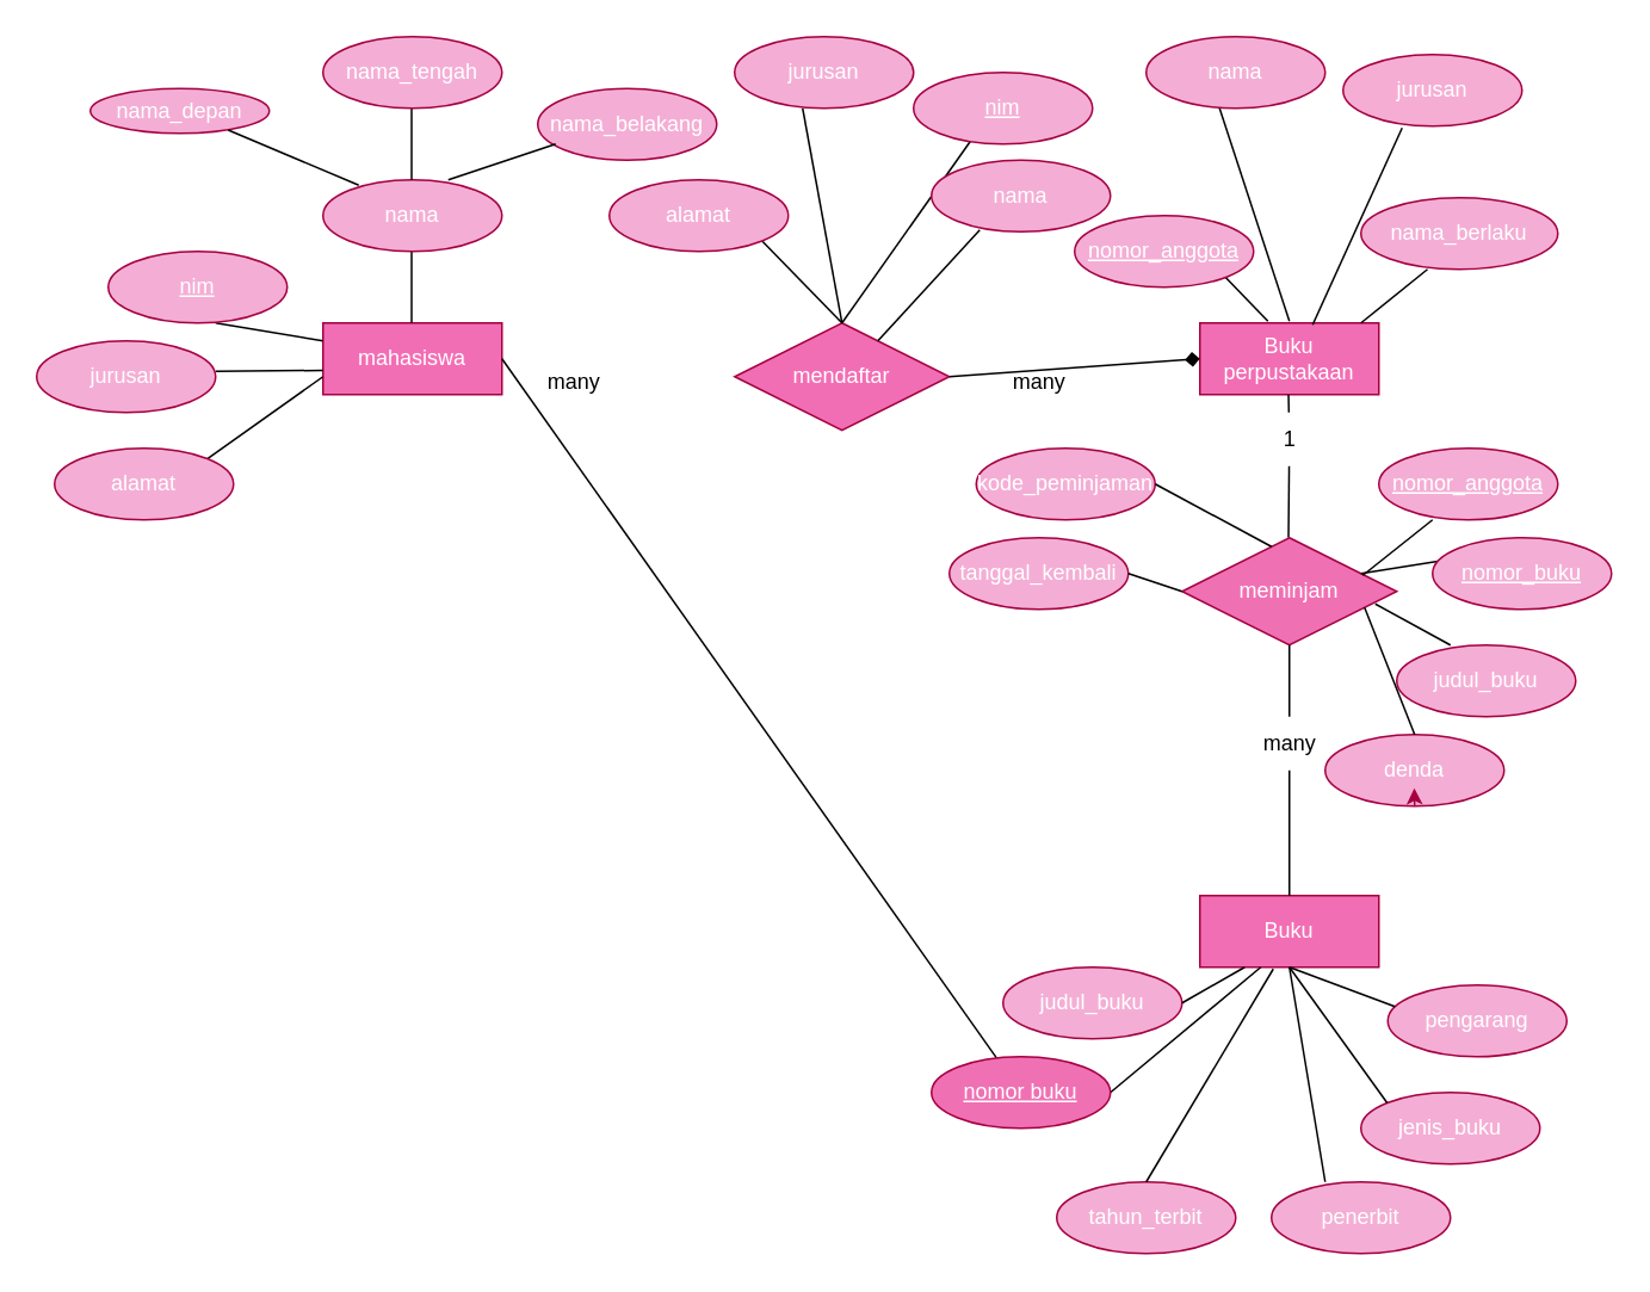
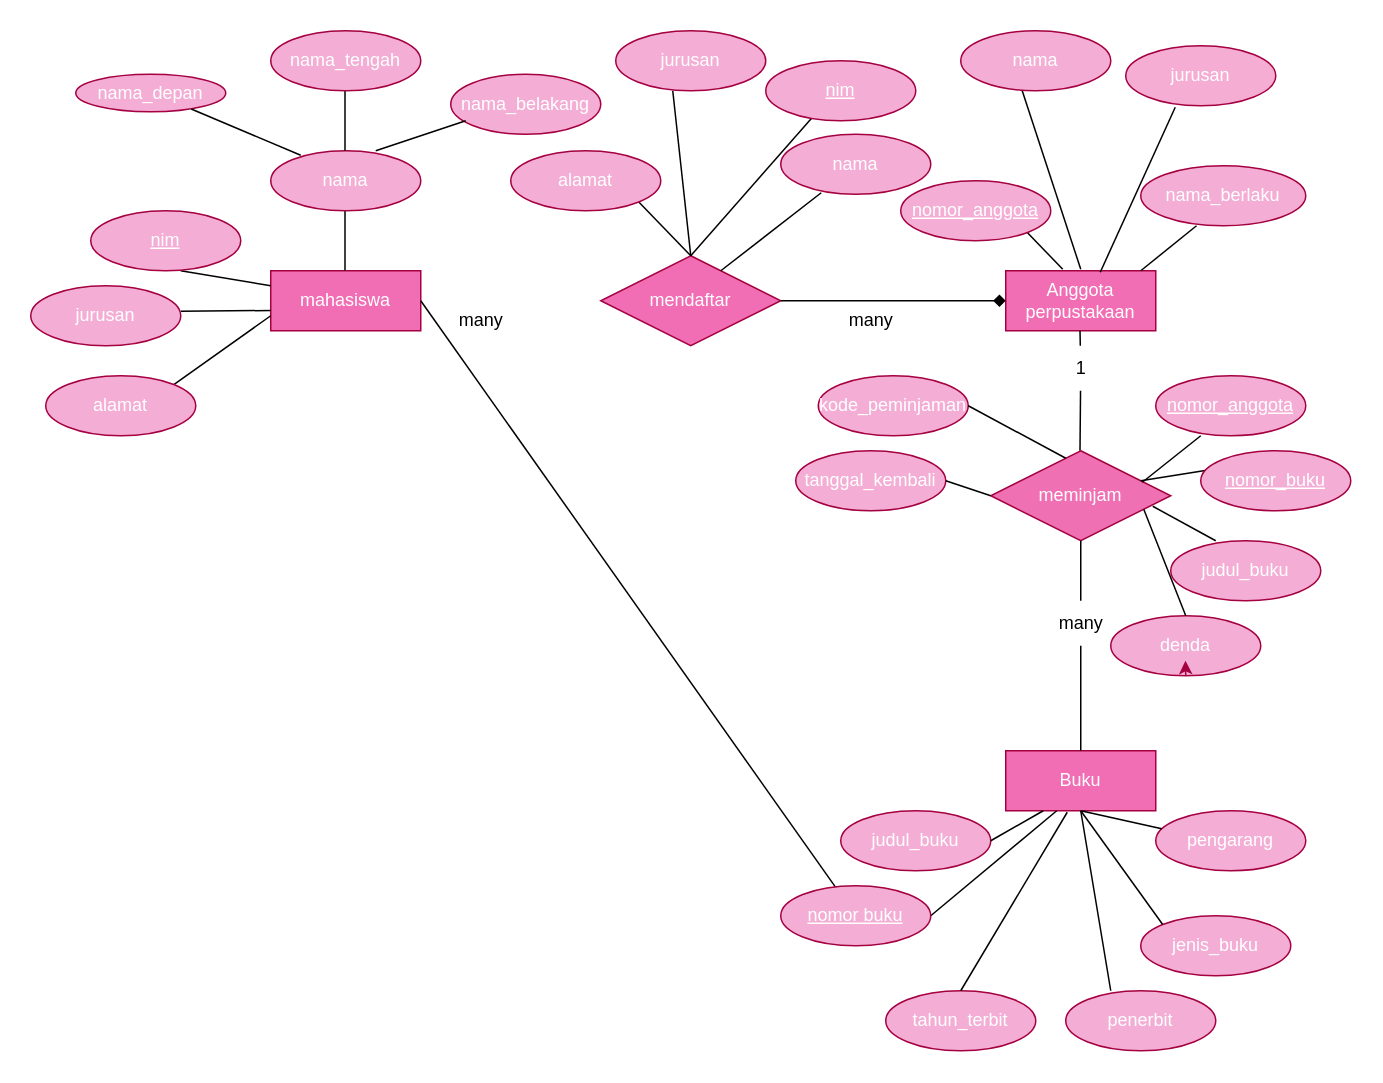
  <mxCell id="0" />
  <mxCell id="1" parent="0" />
  <mxCell id="2" value="mahasiswa" style="whiteSpace=wrap;html=1;align=center;fillColor=#f26eb4;fontColor=#ffffff;strokeColor=#A50040;" vertex="1" parent="1"><mxGeometry x="180" y="180" width="100" height="40" as="geometry" /></mxCell>
- <mxCell id="3" value="Buku perpustakaan" style="whiteSpace=wrap;html=1;align=center;fillColor=#f26eb4;strokeColor=#A50040;fontColor=#ffffff;" vertex="1" parent="1"><mxGeometry x="670" y="180" width="100" height="40" as="geometry" /></mxCell>
- <mxCell id="4" value="mendaftar" style="shape=rhombus;perimeter=rhombusPerimeter;whiteSpace=wrap;html=1;align=center;fillColor=#f26eb4;fontColor=#ffffff;strokeColor=#A50040;" vertex="1" parent="1"><mxGeometry x="410" y="180" width="120" height="60" as="geometry" /></mxCell>
+ <mxCell id="3" value="Anggota perpustakaan" style="whiteSpace=wrap;html=1;align=center;fillColor=#f26eb4;strokeColor=#A50040;fontColor=#ffffff;" vertex="1" parent="1"><mxGeometry x="670" y="180" width="100" height="40" as="geometry" /></mxCell>
+ <mxCell id="4" value="mendaftar" style="shape=rhombus;perimeter=rhombusPerimeter;whiteSpace=wrap;html=1;align=center;fillColor=#f26eb4;fontColor=#ffffff;strokeColor=#A50040;" vertex="1" parent="1"><mxGeometry x="400" y="170" width="120" height="60" as="geometry" /></mxCell>
  <mxCell id="5" value="" style="endArrow=diamond;html=1;rounded=0;exitX=1;exitY=0.5;exitDx=0;exitDy=0;entryX=0;entryY=0.5;entryDx=0;entryDy=0;" edge="1" parent="1" source="4" target="3"><mxGeometry relative="1" as="geometry"><mxPoint x="470" y="199.5" as="sourcePoint" /><mxPoint x="630" y="199.5" as="targetPoint" /></mxGeometry></mxCell>
  <mxCell id="6" value="" style="endArrow=none;html=1;rounded=0;exitX=1;exitY=0.5;exitDx=0;exitDy=0;" edge="1" parent="1" source="2" target="59"><mxGeometry relative="1" as="geometry"><mxPoint x="240" y="200" as="sourcePoint" /><mxPoint x="380" y="200" as="targetPoint" /></mxGeometry></mxCell>
  <mxCell id="7" value="" style="endArrow=none;html=1;rounded=0;" edge="1" parent="1"><mxGeometry relative="1" as="geometry"><mxPoint x="229.5" y="180" as="sourcePoint" /><mxPoint x="229.5" y="140" as="targetPoint" /></mxGeometry></mxCell>
  <mxCell id="8" value="nama" style="ellipse;whiteSpace=wrap;html=1;align=center;fillColor=#f4aed5;strokeColor=#A50040;fontColor=#ffffff;" vertex="1" parent="1"><mxGeometry x="180" y="100" width="100" height="40" as="geometry" /></mxCell>
  <mxCell id="9" value="" style="endArrow=none;html=1;rounded=0;" edge="1" parent="1"><mxGeometry relative="1" as="geometry"><mxPoint x="229.5" y="60" as="sourcePoint" /><mxPoint x="229.5" y="100" as="targetPoint" /><Array as="points"><mxPoint x="229.5" y="90" /></Array></mxGeometry></mxCell>
  <mxCell id="10" value="nama_tengah" style="ellipse;whiteSpace=wrap;html=1;align=center;fillColor=#f4aed5;fontColor=#ffffff;strokeColor=#A50040;" vertex="1" parent="1"><mxGeometry x="180" y="20" width="100" height="40" as="geometry" /></mxCell>
  <mxCell id="11" value="nama_belakang" style="ellipse;whiteSpace=wrap;html=1;align=center;fillColor=#f4aed5;fontColor=#ffffff;strokeColor=#A50040;" vertex="1" parent="1"><mxGeometry x="300" y="49" width="100" height="40" as="geometry" /></mxCell>
  <mxCell id="12" value="nama_depan" style="ellipse;whiteSpace=wrap;html=1;align=center;fillColor=#f4aed5;fontColor=#ffffff;strokeColor=#A50040;" vertex="1" parent="1"><mxGeometry x="50" y="49" width="100" height="25" as="geometry" /></mxCell>
  <mxCell id="13" value="" style="endArrow=none;html=1;rounded=0;" edge="1" parent="1"><mxGeometry relative="1" as="geometry"><mxPoint x="250" y="100" as="sourcePoint" /><mxPoint x="310" y="80" as="targetPoint" /></mxGeometry></mxCell>
  <mxCell id="14" value="" style="endArrow=none;html=1;rounded=0;exitX=0.77;exitY=0.925;exitDx=0;exitDy=0;exitPerimeter=0;" edge="1" parent="1" source="12"><mxGeometry relative="1" as="geometry"><mxPoint x="110" y="83" as="sourcePoint" /><mxPoint x="200" y="103" as="targetPoint" /></mxGeometry></mxCell>
  <mxCell id="15" value="" style="endArrow=none;html=1;rounded=0;entryX=0;entryY=0.25;entryDx=0;entryDy=0;" edge="1" parent="1" target="2"><mxGeometry relative="1" as="geometry"><mxPoint x="120" y="180" as="sourcePoint" /><mxPoint x="280" y="180" as="targetPoint" /></mxGeometry></mxCell>
  <mxCell id="16" value="" style="endArrow=none;html=1;rounded=0;" edge="1" parent="1"><mxGeometry relative="1" as="geometry"><mxPoint x="120" y="207" as="sourcePoint" /><mxPoint x="180" y="206.5" as="targetPoint" /></mxGeometry></mxCell>
  <mxCell id="17" value="jurusan" style="ellipse;whiteSpace=wrap;html=1;align=center;fillColor=#f4aed5;strokeColor=#A50040;fontColor=#ffffff;" vertex="1" parent="1"><mxGeometry y="190" width="100" height="40" as="geometry" x="20" /></mxCell>
  <mxCell id="18" value="" style="endArrow=none;html=1;rounded=0;entryX=0;entryY=0.75;entryDx=0;entryDy=0;exitX=1;exitY=0;exitDx=0;exitDy=0;" edge="1" parent="1" source="19" target="2"><mxGeometry relative="1" as="geometry"><mxPoint x="120" y="250" as="sourcePoint" /><mxPoint x="260" y="250" as="targetPoint" /></mxGeometry></mxCell>
  <mxCell id="19" value="alamat" style="ellipse;whiteSpace=wrap;html=1;align=center;fillColor=#f4aed5;strokeColor=#A50040;fontColor=#ffffff;" vertex="1" parent="1"><mxGeometry x="30" y="250" width="100" height="40" as="geometry" /></mxCell>
  <mxCell id="20" value="" style="endArrow=none;html=1;rounded=0;exitX=0.5;exitY=0;exitDx=0;exitDy=0;entryX=0.37;entryY=1.025;entryDx=0;entryDy=0;entryPerimeter=0;" edge="1" parent="1" source="4"><mxGeometry relative="1" as="geometry"><mxPoint x="445" y="170" as="sourcePoint" /><mxPoint x="547" y="71" as="targetPoint" /></mxGeometry></mxCell>
  <mxCell id="21" value="" style="endArrow=none;html=1;rounded=0;entryX=0.5;entryY=0;entryDx=0;entryDy=0;exitX=0.38;exitY=1;exitDx=0;exitDy=0;exitPerimeter=0;" edge="1" parent="1" source="22" target="4"><mxGeometry relative="1" as="geometry"><mxPoint x="430" y="90" as="sourcePoint" /><mxPoint x="500" y="240" as="targetPoint" /></mxGeometry></mxCell>
  <mxCell id="22" value="jurusan" style="ellipse;whiteSpace=wrap;html=1;align=center;fillColor=#f4aed5;strokeColor=#A50040;fontColor=#ffffff;" vertex="1" parent="1"><mxGeometry x="410" y="20" width="100" height="40" as="geometry" /></mxCell>
  <mxCell id="23" value="nama" style="ellipse;whiteSpace=wrap;html=1;align=center;fillColor=#f4aed5;strokeColor=#A50040;fontColor=#ffffff;" vertex="1" parent="1"><mxGeometry x="520" y="89" width="100" height="40" as="geometry" /></mxCell>
  <mxCell id="24" value="" style="endArrow=none;html=1;rounded=0;entryX=0.5;entryY=0;entryDx=0;entryDy=0;exitX=1;exitY=1;exitDx=0;exitDy=0;" edge="1" parent="1" source="25" target="4"><mxGeometry relative="1" as="geometry"><mxPoint x="400" y="130" as="sourcePoint" /><mxPoint x="550" y="170" as="targetPoint" /></mxGeometry></mxCell>
  <mxCell id="25" value="alamat" style="ellipse;whiteSpace=wrap;html=1;align=center;fillColor=#f4aed5;strokeColor=#A50040;fontColor=#ffffff;" vertex="1" parent="1"><mxGeometry x="340" y="100" width="100" height="40" as="geometry" /></mxCell>
  <mxCell id="26" value="" style="endArrow=none;html=1;rounded=0;entryX=0.5;entryY=1;entryDx=0;entryDy=0;" edge="1" parent="1"><mxGeometry relative="1" as="geometry"><mxPoint x="733" y="181" as="sourcePoint" /><mxPoint x="783" y="71" as="targetPoint" /></mxGeometry></mxCell>
  <mxCell id="27" value="jurusan" style="ellipse;whiteSpace=wrap;html=1;align=center;fillColor=#f5add3;strokeColor=#A50040;fontColor=#ffffff;" vertex="1" parent="1"><mxGeometry x="750" y="30" width="100" height="40" as="geometry" /></mxCell>
  <mxCell id="28" value="" style="endArrow=none;html=1;rounded=0;exitX=0.4;exitY=0.925;exitDx=0;exitDy=0;exitPerimeter=0;" edge="1" parent="1" source="29"><mxGeometry relative="1" as="geometry"><mxPoint x="680" y="60" as="sourcePoint" /><mxPoint x="720" y="179" as="targetPoint" /></mxGeometry></mxCell>
  <mxCell id="29" value="nama" style="ellipse;whiteSpace=wrap;html=1;align=center;fillColor=#f4aed5;fontColor=#ffffff;strokeColor=#A50040;" vertex="1" parent="1"><mxGeometry x="640" y="20" width="100" height="40" as="geometry" /></mxCell>
  <mxCell id="30" value="" style="endArrow=none;html=1;rounded=0;entryX=0.338;entryY=1;entryDx=0;entryDy=0;entryPerimeter=0;" edge="1" parent="1" target="31"><mxGeometry relative="1" as="geometry"><mxPoint x="760" y="180" as="sourcePoint" /><mxPoint x="815" y="142" as="targetPoint" /></mxGeometry></mxCell>
  <mxCell id="31" value="nama_berlaku" style="ellipse;whiteSpace=wrap;html=1;align=center;fillColor=#f4aed5;fontColor=#ffffff;strokeColor=#A50040;" vertex="1" parent="1"><mxGeometry x="760" y="110" width="110" height="40" as="geometry" /></mxCell>
  <mxCell id="32" value="" style="endArrow=none;html=1;rounded=0;entryX=0.38;entryY=-0.025;entryDx=0;entryDy=0;entryPerimeter=0;" edge="1" parent="1" target="3"><mxGeometry relative="1" as="geometry"><mxPoint x="680" y="150" as="sourcePoint" /><mxPoint x="860" y="180" as="targetPoint" /></mxGeometry></mxCell>
  <mxCell id="33" value="" style="endArrow=none;html=1;rounded=0;" edge="1" parent="1" source="68"><mxGeometry relative="1" as="geometry"><mxPoint x="719.5" y="220" as="sourcePoint" /><mxPoint x="719.5" y="300" as="targetPoint" /></mxGeometry></mxCell>
  <mxCell id="34" value="meminjam" style="shape=rhombus;perimeter=rhombusPerimeter;whiteSpace=wrap;html=1;align=center;fillColor=#f070b4;fontColor=#ffffff;strokeColor=#A50040;" vertex="1" parent="1"><mxGeometry x="660" y="300" width="120" height="60" as="geometry" /></mxCell>
  <mxCell id="35" value="" style="endArrow=none;html=1;rounded=0;entryX=0.27;entryY=0.975;entryDx=0;entryDy=0;entryPerimeter=0;exitX=0.667;exitY=0.167;exitDx=0;exitDy=0;exitPerimeter=0;" edge="1" parent="1" source="4" target="23"><mxGeometry relative="1" as="geometry"><mxPoint x="490" y="180" as="sourcePoint" /><mxPoint x="650" y="180" as="targetPoint" /></mxGeometry></mxCell>
  <mxCell id="36" value="judul_buku" style="ellipse;whiteSpace=wrap;html=1;align=center;fillColor=#f4aed5;strokeColor=#A50040;fontColor=#ffffff;" vertex="1" parent="1"><mxGeometry x="780" y="360" width="100" height="40" as="geometry" /></mxCell>
  <mxCell id="37" value="denda" style="ellipse;whiteSpace=wrap;html=1;align=center;fillColor=#f4aed5;strokeColor=#A50040;fontColor=#ffffff;" vertex="1" parent="1"><mxGeometry x="740" y="410" width="100" height="40" as="geometry" /></mxCell>
  <mxCell id="38" value="kode_peminjaman" style="ellipse;whiteSpace=wrap;html=1;align=center;fillColor=#f4aed5;strokeColor=#A50040;fontColor=#ffffff;" vertex="1" parent="1"><mxGeometry x="545" y="250" width="100" height="40" as="geometry" /></mxCell>
  <mxCell id="39" value="tanggal_kembali" style="ellipse;whiteSpace=wrap;html=1;align=center;fillColor=#f4aed5;strokeColor=#A50040;fontColor=#ffffff;" vertex="1" parent="1"><mxGeometry x="530" y="300" width="100" height="40" as="geometry" /></mxCell>
  <mxCell id="40" value="" style="endArrow=none;html=1;rounded=0;entryX=0.5;entryY=1;entryDx=0;entryDy=0;exitX=0.842;exitY=0.35;exitDx=0;exitDy=0;exitPerimeter=0;" edge="1" parent="1" source="34"><mxGeometry relative="1" as="geometry"><mxPoint x="761" y="318" as="sourcePoint" /><mxPoint x="800" y="290" as="targetPoint" /></mxGeometry></mxCell>
  <mxCell id="41" value="" style="endArrow=none;html=1;rounded=0;entryX=0.04;entryY=0.325;entryDx=0;entryDy=0;entryPerimeter=0;" edge="1" parent="1" target="60"><mxGeometry relative="1" as="geometry"><mxPoint x="760" y="320" as="sourcePoint" /><mxPoint x="790" y="320" as="targetPoint" /></mxGeometry></mxCell>
  <mxCell id="42" value="" style="endArrow=none;html=1;rounded=0;entryX=0.3;entryY=0;entryDx=0;entryDy=0;entryPerimeter=0;exitX=0.9;exitY=0.617;exitDx=0;exitDy=0;exitPerimeter=0;" edge="1" parent="1" source="34" target="36"><mxGeometry relative="1" as="geometry"><mxPoint x="770" y="330" as="sourcePoint" /><mxPoint x="930" y="330" as="targetPoint" /></mxGeometry></mxCell>
  <mxCell id="43" value="" style="endArrow=none;html=1;rounded=0;entryX=0.5;entryY=0;entryDx=0;entryDy=0;exitX=0.85;exitY=0.65;exitDx=0;exitDy=0;exitPerimeter=0;" edge="1" parent="1" source="34" target="37"><mxGeometry relative="1" as="geometry"><mxPoint x="770" y="340" as="sourcePoint" /><mxPoint x="910" y="350" as="targetPoint" /></mxGeometry></mxCell>
  <mxCell id="44" value="" style="endArrow=none;html=1;rounded=0;entryX=0;entryY=0.5;entryDx=0;entryDy=0;" edge="1" parent="1" target="34"><mxGeometry relative="1" as="geometry"><mxPoint x="630" y="320" as="sourcePoint" /><mxPoint x="790" y="320" as="targetPoint" /></mxGeometry></mxCell>
  <mxCell id="45" value="" style="endArrow=none;html=1;rounded=0;entryX=0.417;entryY=0.117;entryDx=0;entryDy=0;entryPerimeter=0;exitX=1;exitY=0.5;exitDx=0;exitDy=0;exitPerimeter=0;" edge="1" parent="1" source="38"><mxGeometry relative="1" as="geometry"><mxPoint x="662" y="275" as="sourcePoint" /><mxPoint x="710.04" y="305.02" as="targetPoint" /></mxGeometry></mxCell>
  <mxCell id="46" value="" style="endArrow=none;html=1;rounded=0;entryX=0.5;entryY=1;entryDx=0;entryDy=0;" edge="1" parent="1" source="70" target="34"><mxGeometry relative="1" as="geometry"><mxPoint x="720" y="500" as="sourcePoint" /><mxPoint x="780" y="490" as="targetPoint" /></mxGeometry></mxCell>
  <mxCell id="47" value="Buku" style="whiteSpace=wrap;html=1;align=center;fillColor=#f26eb4;strokeColor=#A50040;fontColor=#ffffff;" vertex="1" parent="1"><mxGeometry x="670" y="500" width="100" height="40" as="geometry" /></mxCell>
- <mxCell id="48" value="pengarang" style="ellipse;whiteSpace=wrap;html=1;align=center;fillColor=#f4aed5;fontColor=#ffffff;strokeColor=#A50040;" vertex="1" parent="1"><mxGeometry x="775" y="550" width="100" height="40" as="geometry" /></mxCell>
+ <mxCell id="48" value="pengarang" style="ellipse;whiteSpace=wrap;html=1;align=center;fillColor=#f4aed5;fontColor=#ffffff;strokeColor=#A50040;" vertex="1" parent="1"><mxGeometry x="770" y="540" width="100" height="40" as="geometry" /></mxCell>
  <mxCell id="49" value="judul_buku" style="ellipse;whiteSpace=wrap;html=1;align=center;fillColor=#f4aed5;fontColor=#ffffff;strokeColor=#A50040;" vertex="1" parent="1"><mxGeometry x="560" y="540" width="100" height="40" as="geometry" /></mxCell>
  <mxCell id="50" value="jenis_buku" style="ellipse;whiteSpace=wrap;html=1;align=center;fillColor=#f4aed5;fontColor=#ffffff;strokeColor=#A50040;" vertex="1" parent="1"><mxGeometry x="760" y="610" width="100" height="40" as="geometry" /></mxCell>
  <mxCell id="51" value="penerbit" style="ellipse;whiteSpace=wrap;html=1;align=center;fillColor=#f4aed5;fontColor=#ffffff;strokeColor=#A50040;" vertex="1" parent="1"><mxGeometry x="710" y="660" width="100" height="40" as="geometry" /></mxCell>
  <mxCell id="52" value="tahun_terbit" style="ellipse;whiteSpace=wrap;html=1;align=center;fillColor=#f4aed5;fontColor=#ffffff;strokeColor=#A50040;" vertex="1" parent="1"><mxGeometry x="590" y="660" width="100" height="40" as="geometry" /></mxCell>
  <mxCell id="53" value="" style="endArrow=none;html=1;rounded=0;entryX=0.25;entryY=1;entryDx=0;entryDy=0;" edge="1" parent="1" target="47"><mxGeometry relative="1" as="geometry"><mxPoint x="660" y="560" as="sourcePoint" /><mxPoint x="820" y="560" as="targetPoint" /></mxGeometry></mxCell>
  <mxCell id="54" value="" style="endArrow=none;html=1;rounded=0;entryX=0.04;entryY=0.3;entryDx=0;entryDy=0;entryPerimeter=0;" edge="1" parent="1" target="48"><mxGeometry relative="1" as="geometry"><mxPoint x="720" y="540" as="sourcePoint" /><mxPoint x="880" y="540" as="targetPoint" /></mxGeometry></mxCell>
  <mxCell id="55" value="" style="endArrow=none;html=1;rounded=0;entryX=0.34;entryY=1;entryDx=0;entryDy=0;entryPerimeter=0;" edge="1" parent="1" target="47"><mxGeometry relative="1" as="geometry"><mxPoint x="620" y="610" as="sourcePoint" /><mxPoint x="780" y="610" as="targetPoint" /></mxGeometry></mxCell>
  <mxCell id="56" value="" style="endArrow=none;html=1;rounded=0;entryX=0.41;entryY=1.025;entryDx=0;entryDy=0;entryPerimeter=0;" edge="1" parent="1" target="47"><mxGeometry relative="1" as="geometry"><mxPoint x="640" y="660" as="sourcePoint" /><mxPoint x="800" y="660" as="targetPoint" /></mxGeometry></mxCell>
  <mxCell id="57" value="" style="endArrow=none;html=1;rounded=0;" edge="1" parent="1"><mxGeometry relative="1" as="geometry"><mxPoint x="740" y="660" as="sourcePoint" /><mxPoint x="720" y="540" as="targetPoint" /></mxGeometry></mxCell>
  <mxCell id="58" value="" style="endArrow=none;html=1;rounded=0;entryX=0;entryY=0;entryDx=0;entryDy=0;" edge="1" parent="1" target="50"><mxGeometry relative="1" as="geometry"><mxPoint x="720" y="540" as="sourcePoint" /><mxPoint x="880" y="540" as="targetPoint" /></mxGeometry></mxCell>
- <mxCell id="59" value="nomor buku" style="ellipse;whiteSpace=wrap;html=1;align=center;fontStyle=4;fillColor=#f070b4;fontColor=#ffffff;strokeColor=#A50040;" vertex="1" parent="1"><mxGeometry x="520" y="590" width="100" height="40" as="geometry" /></mxCell>
+ <mxCell id="59" value="nomor buku" style="ellipse;whiteSpace=wrap;html=1;align=center;fontStyle=4;fillColor=#f4aed5;fontColor=#ffffff;strokeColor=#A50040;" vertex="1" parent="1"><mxGeometry x="520" y="590" width="100" height="40" as="geometry" /></mxCell>
  <mxCell id="60" value="nomor_buku" style="ellipse;whiteSpace=wrap;html=1;align=center;fontStyle=4;fillColor=#f4aed5;strokeColor=#A50040;fontColor=#ffffff;" vertex="1" parent="1"><mxGeometry x="800" y="300" width="100" height="40" as="geometry" /></mxCell>
  <mxCell id="61" value="nomor_anggota" style="ellipse;whiteSpace=wrap;html=1;align=center;fontStyle=4;fillColor=#f4aed5;strokeColor=#A50040;fontColor=#ffffff;" vertex="1" parent="1"><mxGeometry x="770" y="250" width="100" height="40" as="geometry" /></mxCell>
  <mxCell id="62" value="nomor_anggota" style="ellipse;whiteSpace=wrap;html=1;align=center;fontStyle=4;fillColor=#f4aed5;fontColor=#ffffff;strokeColor=#A50040;" vertex="1" parent="1"><mxGeometry x="600" y="120" width="100" height="40" as="geometry" /></mxCell>
  <mxCell id="63" value="nim" style="ellipse;whiteSpace=wrap;html=1;align=center;fontStyle=4;fillColor=#f4aed5;strokeColor=#A50040;fontColor=#ffffff;" vertex="1" parent="1"><mxGeometry x="510" y="40" width="100" height="40" as="geometry" /></mxCell>
  <mxCell id="64" value="nim" style="ellipse;whiteSpace=wrap;html=1;align=center;fontStyle=4;fillColor=#f4aed5;strokeColor=#A50040;fontColor=#ffffff;" vertex="1" parent="1"><mxGeometry x="60" y="140" width="100" height="40" as="geometry" /></mxCell>
  <mxCell id="65" value="many" style="text;html=1;align=center;verticalAlign=middle;resizable=0;points=[];autosize=1;strokeColor=none;fillColor=none;" vertex="1" parent="1"><mxGeometry x="295" y="198" width="50" height="30" as="geometry" /></mxCell>
  <mxCell id="66" value="many" style="text;html=1;align=center;verticalAlign=middle;resizable=0;points=[];autosize=1;strokeColor=none;fillColor=none;" vertex="1" parent="1"><mxGeometry x="555" y="198" width="50" height="30" as="geometry" /></mxCell>
  <mxCell id="67" value="" style="endArrow=none;html=1;rounded=0;" edge="1" parent="1" target="68"><mxGeometry relative="1" as="geometry"><mxPoint x="719.5" y="220" as="sourcePoint" /><mxPoint x="719.5" y="300" as="targetPoint" /></mxGeometry></mxCell>
  <mxCell id="68" value="1" style="text;html=1;align=center;verticalAlign=middle;resizable=0;points=[];autosize=1;strokeColor=none;fillColor=none;" vertex="1" parent="1"><mxGeometry x="705" y="230" width="30" height="30" as="geometry" /></mxCell>
  <mxCell id="69" value="" style="endArrow=none;html=1;rounded=0;entryX=0.5;entryY=1;entryDx=0;entryDy=0;" edge="1" parent="1" target="70"><mxGeometry relative="1" as="geometry"><mxPoint x="720" y="500" as="sourcePoint" /><mxPoint x="720" y="360" as="targetPoint" /></mxGeometry></mxCell>
  <mxCell id="70" value="many" style="text;html=1;align=center;verticalAlign=middle;resizable=0;points=[];autosize=1;strokeColor=none;fillColor=none;" vertex="1" parent="1"><mxGeometry x="695" y="400" width="50" height="30" as="geometry" /></mxCell>
  <mxCell id="71" style="edgeStyle=orthogonalEdgeStyle;rounded=0;orthogonalLoop=1;jettySize=auto;html=1;exitX=0.5;exitY=1;exitDx=0;exitDy=0;entryX=0.498;entryY=0.75;entryDx=0;entryDy=0;entryPerimeter=0;fillColor=#d80073;strokeColor=#A50040;" edge="1" parent="1" source="37" target="37"><mxGeometry relative="1" as="geometry" /></mxCell>
